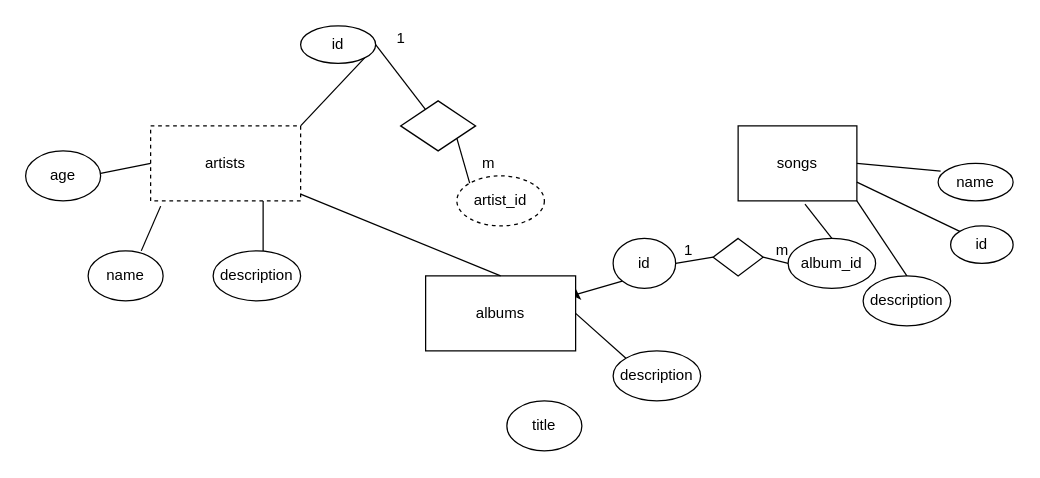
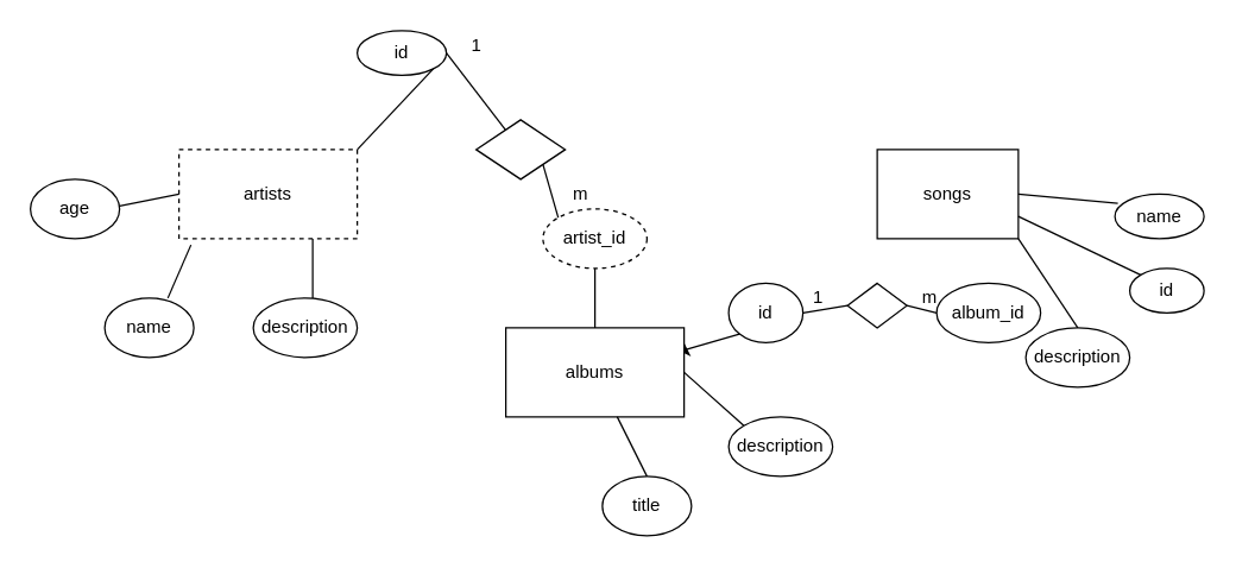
  <mxCell id="0" />
  <mxCell id="1" parent="0" />
  <mxCell id="2" value="artists" style="rounded=0;whiteSpace=wrap;html=1;dashed=1;" vertex="1" parent="1"><mxGeometry x="120" y="100" width="120" height="60" as="geometry" /></mxCell>
  <mxCell id="3" style="edgeStyle=orthogonalEdgeStyle;rounded=0;orthogonalLoop=1;jettySize=auto;html=1;exitX=1;exitY=0.25;exitDx=0;exitDy=0;" edge="1" parent="1" source="4"><mxGeometry relative="1" as="geometry"><mxPoint x="460" y="230" as="targetPoint" /></mxGeometry></mxCell>
  <mxCell id="4" value="albums" style="rounded=0;whiteSpace=wrap;html=1;" vertex="1" parent="1"><mxGeometry x="340" y="220" width="120" height="60" as="geometry" /></mxCell>
  <mxCell id="5" value="songs" style="rounded=0;whiteSpace=wrap;html=1;" vertex="1" parent="1"><mxGeometry x="590" y="100" width="95" height="60" as="geometry" /></mxCell>
  <mxCell id="6" value="id" style="ellipse;whiteSpace=wrap;html=1;" vertex="1" parent="1"><mxGeometry x="240" y="20" width="60" height="30" as="geometry" /></mxCell>
  <mxCell id="7" value="id" style="ellipse;whiteSpace=wrap;html=1;" vertex="1" parent="1"><mxGeometry x="490" y="190" width="50" height="40" as="geometry" /></mxCell>
  <mxCell id="8" value="title" style="ellipse;whiteSpace=wrap;html=1;" vertex="1" parent="1"><mxGeometry x="405" y="320" width="60" height="40" as="geometry" /></mxCell>
  <mxCell id="9" value="description" style="ellipse;whiteSpace=wrap;html=1;" vertex="1" parent="1"><mxGeometry x="490" y="280" width="70" height="40" as="geometry" /></mxCell>
  <mxCell id="10" value="artist_id" style="ellipse;whiteSpace=wrap;html=1;dashed=1;" vertex="1" parent="1"><mxGeometry x="365" y="140" width="70" height="40" as="geometry" /></mxCell>
  <mxCell id="11" value="id" style="ellipse;whiteSpace=wrap;html=1;" vertex="1" parent="1"><mxGeometry x="760" y="180" width="50" height="30" as="geometry" /></mxCell>
  <mxCell id="12" value="name" style="ellipse;whiteSpace=wrap;html=1;" vertex="1" parent="1"><mxGeometry x="750" y="130" width="60" height="30" as="geometry" /></mxCell>
  <mxCell id="13" value="description" style="ellipse;whiteSpace=wrap;html=1;" vertex="1" parent="1"><mxGeometry x="690" y="220" width="70" height="40" as="geometry" /></mxCell>
  <mxCell id="14" value="album_id" style="ellipse;whiteSpace=wrap;html=1;" vertex="1" parent="1"><mxGeometry x="630" y="190" width="70" height="40" as="geometry" /></mxCell>
  <mxCell id="15" value="" style="endArrow=none;html=1;rounded=0;entryX=0;entryY=0;entryDx=0;entryDy=0;exitX=1;exitY=0.5;exitDx=0;exitDy=0;" edge="1" parent="1" source="4" target="9"><mxGeometry width="50" height="50" relative="1" as="geometry"><mxPoint x="370" y="330" as="sourcePoint" /><mxPoint x="420" y="280" as="targetPoint" /></mxGeometry></mxCell>
- <mxCell id="16" value="" style="endArrow=none;html=1;rounded=0;entryX=0.563;entryY=1.043;entryDx=0;entryDy=0;entryPerimeter=0;exitX=0.5;exitY=0;exitDx=0;exitDy=0;" edge="1" parent="1" source="14" target="5"><mxGeometry width="50" height="50" relative="1" as="geometry"><mxPoint x="370" y="330" as="sourcePoint" /><mxPoint x="420" y="280" as="targetPoint" /></mxGeometry></mxCell>
  <mxCell id="17" value="" style="endArrow=none;html=1;rounded=0;entryX=1;entryY=1;entryDx=0;entryDy=0;exitX=0.5;exitY=0;exitDx=0;exitDy=0;" edge="1" parent="1" source="13" target="5"><mxGeometry width="50" height="50" relative="1" as="geometry"><mxPoint x="370" y="330" as="sourcePoint" /><mxPoint x="420" y="280" as="targetPoint" /></mxGeometry></mxCell>
  <mxCell id="18" value="" style="endArrow=none;html=1;rounded=0;entryX=0.75;entryY=1;entryDx=0;entryDy=0;" edge="1" parent="1" target="2"><mxGeometry width="50" height="50" relative="1" as="geometry"><mxPoint x="210" y="200" as="sourcePoint" /><mxPoint x="420" y="280" as="targetPoint" /></mxGeometry></mxCell>
  <mxCell id="19" value="" style="endArrow=none;html=1;rounded=0;entryX=0;entryY=0;entryDx=0;entryDy=0;exitX=1;exitY=0.75;exitDx=0;exitDy=0;" edge="1" parent="1" source="5" target="11"><mxGeometry width="50" height="50" relative="1" as="geometry"><mxPoint x="370" y="330" as="sourcePoint" /><mxPoint x="420" y="280" as="targetPoint" /></mxGeometry></mxCell>
  <mxCell id="20" value="" style="endArrow=none;html=1;rounded=0;entryX=0.033;entryY=0.207;entryDx=0;entryDy=0;entryPerimeter=0;exitX=1;exitY=0.5;exitDx=0;exitDy=0;" edge="1" parent="1" source="5" target="12"><mxGeometry width="50" height="50" relative="1" as="geometry"><mxPoint x="370" y="330" as="sourcePoint" /><mxPoint x="420" y="280" as="targetPoint" /></mxGeometry></mxCell>
  <mxCell id="21" value="" style="endArrow=none;html=1;rounded=0;entryX=0.067;entryY=1.07;entryDx=0;entryDy=0;entryPerimeter=0;exitX=0.75;exitY=0;exitDx=0;exitDy=0;" edge="1" parent="1" target="2"><mxGeometry width="50" height="50" relative="1" as="geometry"><mxPoint x="112.5" y="200" as="sourcePoint" /><mxPoint x="420" y="280" as="targetPoint" /></mxGeometry></mxCell>
  <mxCell id="22" value="" style="endArrow=none;html=1;rounded=0;entryX=1;entryY=0.5;entryDx=0;entryDy=0;exitX=0;exitY=0.5;exitDx=0;exitDy=0;" edge="1" parent="1" source="2"><mxGeometry width="50" height="50" relative="1" as="geometry"><mxPoint x="370" y="330" as="sourcePoint" /><mxPoint x="70" y="140" as="targetPoint" /></mxGeometry></mxCell>
  <mxCell id="23" value="" style="endArrow=none;html=1;rounded=0;entryX=1;entryY=1;entryDx=0;entryDy=0;exitX=1;exitY=0;exitDx=0;exitDy=0;" edge="1" parent="1" source="2" target="6"><mxGeometry width="50" height="50" relative="1" as="geometry"><mxPoint x="370" y="330" as="sourcePoint" /><mxPoint x="420" y="280" as="targetPoint" /></mxGeometry></mxCell>
  <mxCell id="24" value="name" style="ellipse;whiteSpace=wrap;html=1;" vertex="1" parent="1"><mxGeometry x="70" y="200" width="60" height="40" as="geometry" /></mxCell>
  <mxCell id="25" value="description" style="ellipse;whiteSpace=wrap;html=1;" vertex="1" parent="1"><mxGeometry x="170" y="200" width="70" height="40" as="geometry" /></mxCell>
  <mxCell id="26" value="age" style="ellipse;whiteSpace=wrap;html=1;" vertex="1" parent="1"><mxGeometry x="20" y="120" width="60" height="40" as="geometry" /></mxCell>
- <mxCell id="27" value="" style="endArrow=none;html=1;rounded=0;exitX=0.5;exitY=0;exitDx=0;exitDy=0;" edge="1" parent="1" source="4" target="2"><mxGeometry width="50" height="50" relative="1" as="geometry"><mxPoint x="370" y="280" as="sourcePoint" /><mxPoint x="420" y="230" as="targetPoint" /></mxGeometry></mxCell>
+ <mxCell id="27" value="" style="endArrow=none;html=1;rounded=0;exitX=0.5;exitY=0;exitDx=0;exitDy=0;" edge="1" parent="1" source="4" target="10"><mxGeometry width="50" height="50" relative="1" as="geometry"><mxPoint x="370" y="280" as="sourcePoint" /><mxPoint x="420" y="230" as="targetPoint" /></mxGeometry></mxCell>
  <mxCell id="28" value="" style="rhombus;whiteSpace=wrap;html=1;" vertex="1" parent="1"><mxGeometry x="320" y="80" width="60" height="40" as="geometry" /></mxCell>
  <mxCell id="29" value="" style="endArrow=none;html=1;rounded=0;entryX=1;entryY=0.5;entryDx=0;entryDy=0;" edge="1" parent="1" source="28" target="6"><mxGeometry width="50" height="50" relative="1" as="geometry"><mxPoint x="370" y="280" as="sourcePoint" /><mxPoint x="420" y="230" as="targetPoint" /></mxGeometry></mxCell>
  <mxCell id="30" value="" style="endArrow=none;html=1;rounded=0;entryX=1;entryY=1;entryDx=0;entryDy=0;exitX=0;exitY=0;exitDx=0;exitDy=0;" edge="1" parent="1" source="10" target="28"><mxGeometry width="50" height="50" relative="1" as="geometry"><mxPoint x="370" y="280" as="sourcePoint" /><mxPoint x="420" y="230" as="targetPoint" /></mxGeometry></mxCell>
  <mxCell id="31" value="" style="rhombus;whiteSpace=wrap;html=1;" vertex="1" parent="1"><mxGeometry x="570" y="190" width="40" height="30" as="geometry" /></mxCell>
  <mxCell id="32" value="1" style="text;html=1;align=center;verticalAlign=middle;resizable=0;points=[];autosize=1;strokeColor=none;fillColor=none;" vertex="1" parent="1"><mxGeometry x="310" y="20" width="20" height="20" as="geometry" /></mxCell>
  <mxCell id="33" value="m" style="text;html=1;align=center;verticalAlign=middle;resizable=0;points=[];autosize=1;strokeColor=none;fillColor=none;" vertex="1" parent="1"><mxGeometry x="375" y="120" width="30" height="20" as="geometry" /></mxCell>
  <mxCell id="34" value="" style="endArrow=none;html=1;rounded=0;entryX=0;entryY=1;entryDx=0;entryDy=0;exitX=1;exitY=0.25;exitDx=0;exitDy=0;" edge="1" parent="1" source="4" target="7"><mxGeometry width="50" height="50" relative="1" as="geometry"><mxPoint x="370" y="280" as="sourcePoint" /><mxPoint x="420" y="230" as="targetPoint" /></mxGeometry></mxCell>
  <mxCell id="35" value="" style="endArrow=none;html=1;rounded=0;entryX=0;entryY=0.5;entryDx=0;entryDy=0;exitX=1;exitY=0.5;exitDx=0;exitDy=0;" edge="1" parent="1" source="7" target="31"><mxGeometry width="50" height="50" relative="1" as="geometry"><mxPoint x="370" y="280" as="sourcePoint" /><mxPoint x="420" y="230" as="targetPoint" /></mxGeometry></mxCell>
  <mxCell id="36" value="" style="endArrow=none;html=1;rounded=0;entryX=0;entryY=0.5;entryDx=0;entryDy=0;exitX=1;exitY=0.5;exitDx=0;exitDy=0;" edge="1" parent="1" source="31" target="14"><mxGeometry width="50" height="50" relative="1" as="geometry"><mxPoint x="370" y="280" as="sourcePoint" /><mxPoint x="420" y="230" as="targetPoint" /></mxGeometry></mxCell>
  <mxCell id="37" value="1" style="text;html=1;align=center;verticalAlign=middle;resizable=0;points=[];autosize=1;strokeColor=none;fillColor=none;" vertex="1" parent="1"><mxGeometry x="540" y="190" width="20" height="20" as="geometry" /></mxCell>
  <mxCell id="38" value="m" style="text;html=1;align=center;verticalAlign=middle;resizable=0;points=[];autosize=1;strokeColor=none;fillColor=none;" vertex="1" parent="1"><mxGeometry x="610" y="190" width="30" height="20" as="geometry" /></mxCell>
+ <mxCell id="39" value="" style="endArrow=none;html=1;rounded=0;exitX=0.5;exitY=0;exitDx=0;exitDy=0;" edge="1" parent="1" source="8" target="4"><mxGeometry width="50" height="50" relative="1" as="geometry"><mxPoint x="370" y="280" as="sourcePoint" /><mxPoint x="420" y="290" as="targetPoint" /></mxGeometry></mxCell>
